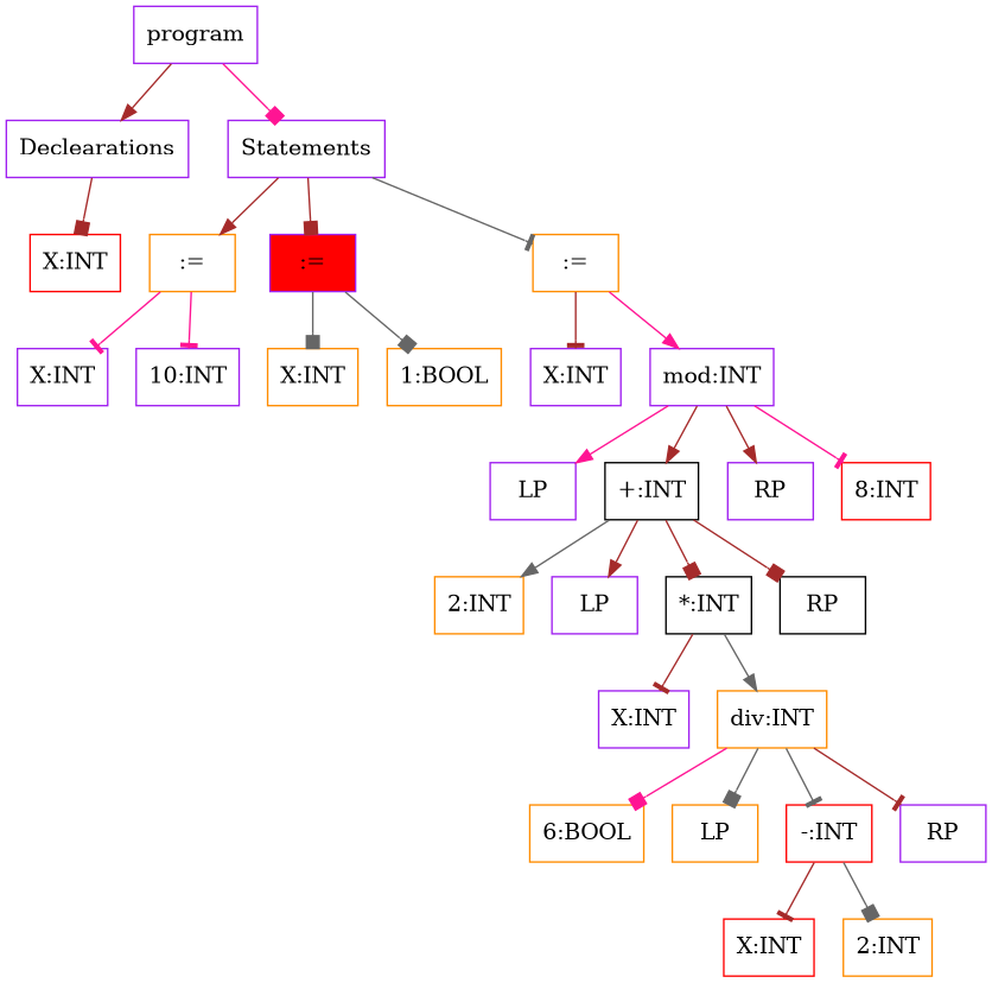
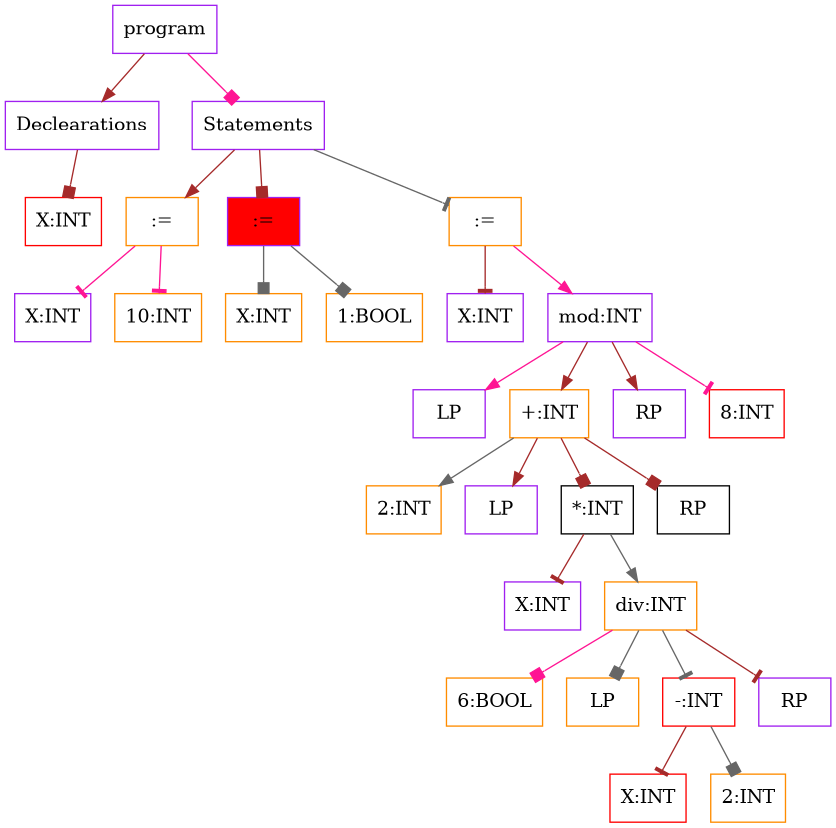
  digraph {
    ordering=out
    node [color=purple fillcolor=white shape=box style=filled]
    edge [arrowhead=box color=brown]
    n1 [label=program]
    n2 [label=Declearations]
    n3 [label=Statements]
    n4 [color=red label="X:INT"]
    n5 [color=darkorange label=":="]
    n6 [fillcolor=red label=":="]
    n7 [color=darkorange label=":="]
    n8 [label="X:INT"]
-   n9 [label="10:INT"]
+   n9 [color=darkorange label="10:INT"]
    n10 [color=darkorange label="X:INT"]
    n11 [color=darkorange label="1:BOOL"]
    n12 [label="X:INT"]
    n13 [label="mod:INT"]
    n14 [label=LP]
-   n15 [color=black label="+:INT"]
+   n15 [color=darkorange label="+:INT"]
    n16 [label=RP]
    n17 [color=red label="8:INT"]
    n18 [color=darkorange label="2:INT"]
    n19 [label=LP]
    n20 [color=black label="*:INT"]
    n21 [color=black label=RP]
    n22 [label="X:INT"]
    n23 [color=darkorange label="div:INT"]
    n24 [color=darkorange label="6:BOOL"]
    n25 [color=darkorange label=LP]
    n26 [color=red label="-:INT"]
    n27 [label=RP]
    n28 [color=red label="X:INT"]
    n29 [color=darkorange label="2:INT"]
    n1 -> n2 [arrowhead=normal]
    n1 -> n3 [color=deeppink]
    n2 -> n4
    n3 -> n5 [arrowhead=normal]
    n3 -> n6
    n3 -> n7 [arrowhead=tee color=gray40]
    n5 -> n8 [arrowhead=tee color=deeppink]
    n5 -> n9 [arrowhead=tee color=deeppink]
    n6 -> n10 [color=gray40]
    n6 -> n11 [color=gray40]
    n7 -> n12 [arrowhead=tee]
    n7 -> n13 [arrowhead=normal color=deeppink]
    n13 -> n14 [arrowhead=normal color=deeppink]
    n13 -> n15 [arrowhead=normal]
    n13 -> n16 [arrowhead=normal]
    n13 -> n17 [arrowhead=tee color=deeppink]
    n15 -> n18 [arrowhead=normal color=gray40]
    n15 -> n19 [arrowhead=normal]
    n15 -> n20
    n15 -> n21
    n20 -> n22 [arrowhead=tee]
    n20 -> n23 [arrowhead=normal color=gray40]
    n23 -> n24 [color=deeppink]
    n23 -> n25 [color=gray40]
    n23 -> n26 [arrowhead=tee color=gray40]
    n23 -> n27 [arrowhead=tee]
    n26 -> n28 [arrowhead=tee]
    n26 -> n29 [color=gray40]
  }
